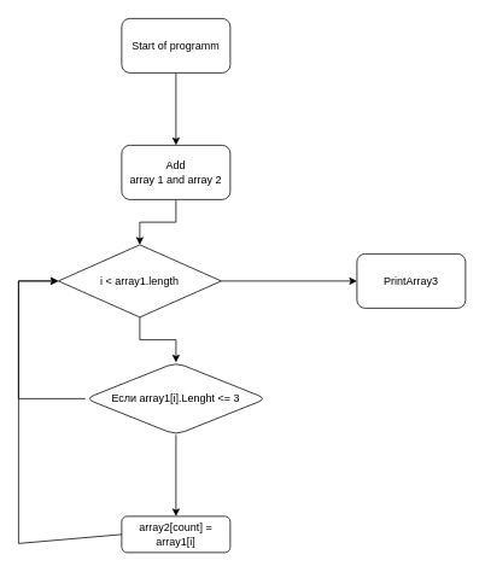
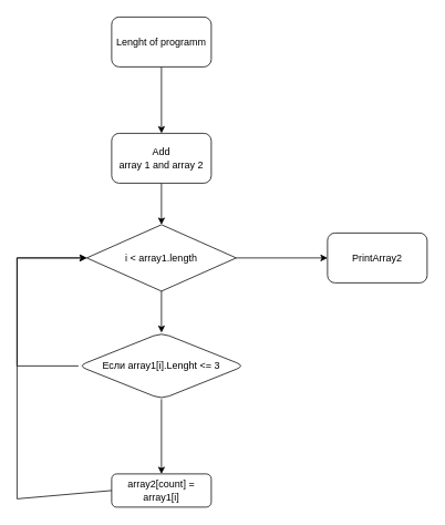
  <mxCell id="0" />
  <mxCell id="1" parent="0" />
  <mxCell id="2" value="" style="edgeStyle=orthogonalEdgeStyle;rounded=0;orthogonalLoop=1;jettySize=auto;html=1;" edge="1" parent="1" source="3" target="5"><mxGeometry relative="1" as="geometry" /></mxCell>
- <mxCell id="3" value="Start of programm" style="rounded=1;whiteSpace=wrap;html=1;" vertex="1" parent="1"><mxGeometry x="134" y="20" width="120" height="60" as="geometry" /></mxCell>
+ <mxCell id="3" value="Lenght of programm" style="rounded=1;whiteSpace=wrap;html=1;" vertex="1" parent="1"><mxGeometry x="134" y="20" width="120" height="60" as="geometry" /></mxCell>
  <mxCell id="4" value="" style="edgeStyle=orthogonalEdgeStyle;rounded=0;orthogonalLoop=1;jettySize=auto;html=1;entryX=0.5;entryY=0;entryDx=0;entryDy=0;" edge="1" parent="1" source="5" target="11"><mxGeometry relative="1" as="geometry" /></mxCell>
  <mxCell id="5" value="Add &lt;br&gt;array 1 and array 2" style="whiteSpace=wrap;html=1;rounded=1;" vertex="1" parent="1"><mxGeometry x="134" y="160" width="120" height="60" as="geometry" /></mxCell>
  <mxCell id="6" value="" style="edgeStyle=orthogonalEdgeStyle;rounded=0;orthogonalLoop=1;jettySize=auto;html=1;" edge="1" parent="1" source="7" target="8"><mxGeometry relative="1" as="geometry" /></mxCell>
  <mxCell id="7" value="Если array1[i].Lenght &amp;lt;= 3" style="rhombus;whiteSpace=wrap;html=1;rounded=1;" vertex="1" parent="1"><mxGeometry x="94" y="400" width="200" height="80" as="geometry" /></mxCell>
  <mxCell id="8" value="array2[count] = array1[i]" style="whiteSpace=wrap;html=1;rounded=1;" vertex="1" parent="1"><mxGeometry x="134" y="570" width="120" height="40" as="geometry" /></mxCell>
  <mxCell id="9" value="" style="edgeStyle=orthogonalEdgeStyle;rounded=0;orthogonalLoop=1;jettySize=auto;html=1;" edge="1" parent="1" source="11" target="7"><mxGeometry relative="1" as="geometry" /></mxCell>
  <mxCell id="10" value="" style="edgeStyle=orthogonalEdgeStyle;rounded=0;orthogonalLoop=1;jettySize=auto;html=1;" edge="1" parent="1" source="11" target="13"><mxGeometry relative="1" as="geometry" /></mxCell>
- <mxCell id="11" value="i &amp;lt; array1.length" style="rhombus;whiteSpace=wrap;html=1;" vertex="1" parent="1"><mxGeometry x="64" y="270" width="180" height="80" as="geometry" /></mxCell>
+ <mxCell id="11" value="i &amp;lt; array1.length" style="rhombus;whiteSpace=wrap;html=1;" vertex="1" parent="1"><mxGeometry x="104" y="270" width="180" height="80" as="geometry" /></mxCell>
  <mxCell id="12" value="" style="endArrow=classic;html=1;rounded=0;exitX=0;exitY=0.5;exitDx=0;exitDy=0;entryX=0;entryY=0.5;entryDx=0;entryDy=0;" edge="1" parent="1" source="7" target="11"><mxGeometry width="50" height="50" relative="1" as="geometry"><mxPoint x="170" y="430" as="sourcePoint" /><mxPoint x="220" y="380" as="targetPoint" /><Array as="points"><mxPoint x="20" y="440" /><mxPoint x="20" y="310" /></Array></mxGeometry></mxCell>
- <mxCell id="13" value="PrintArray3" style="rounded=1;whiteSpace=wrap;html=1;" vertex="1" parent="1"><mxGeometry x="394" y="280" width="120" height="60" as="geometry" /></mxCell>
+ <mxCell id="13" value="PrintArray2" style="rounded=1;whiteSpace=wrap;html=1;" vertex="1" parent="1"><mxGeometry x="394" y="280" width="120" height="60" as="geometry" /></mxCell>
  <mxCell id="14" value="" style="endArrow=classic;html=1;rounded=0;exitX=0;exitY=0.5;exitDx=0;exitDy=0;entryX=0;entryY=0.5;entryDx=0;entryDy=0;" edge="1" parent="1" source="8" target="11"><mxGeometry width="50" height="50" relative="1" as="geometry"><mxPoint x="170" y="430" as="sourcePoint" /><mxPoint x="220" y="380" as="targetPoint" /><Array as="points"><mxPoint x="20" y="600" /><mxPoint x="20" y="310" /></Array></mxGeometry></mxCell>
